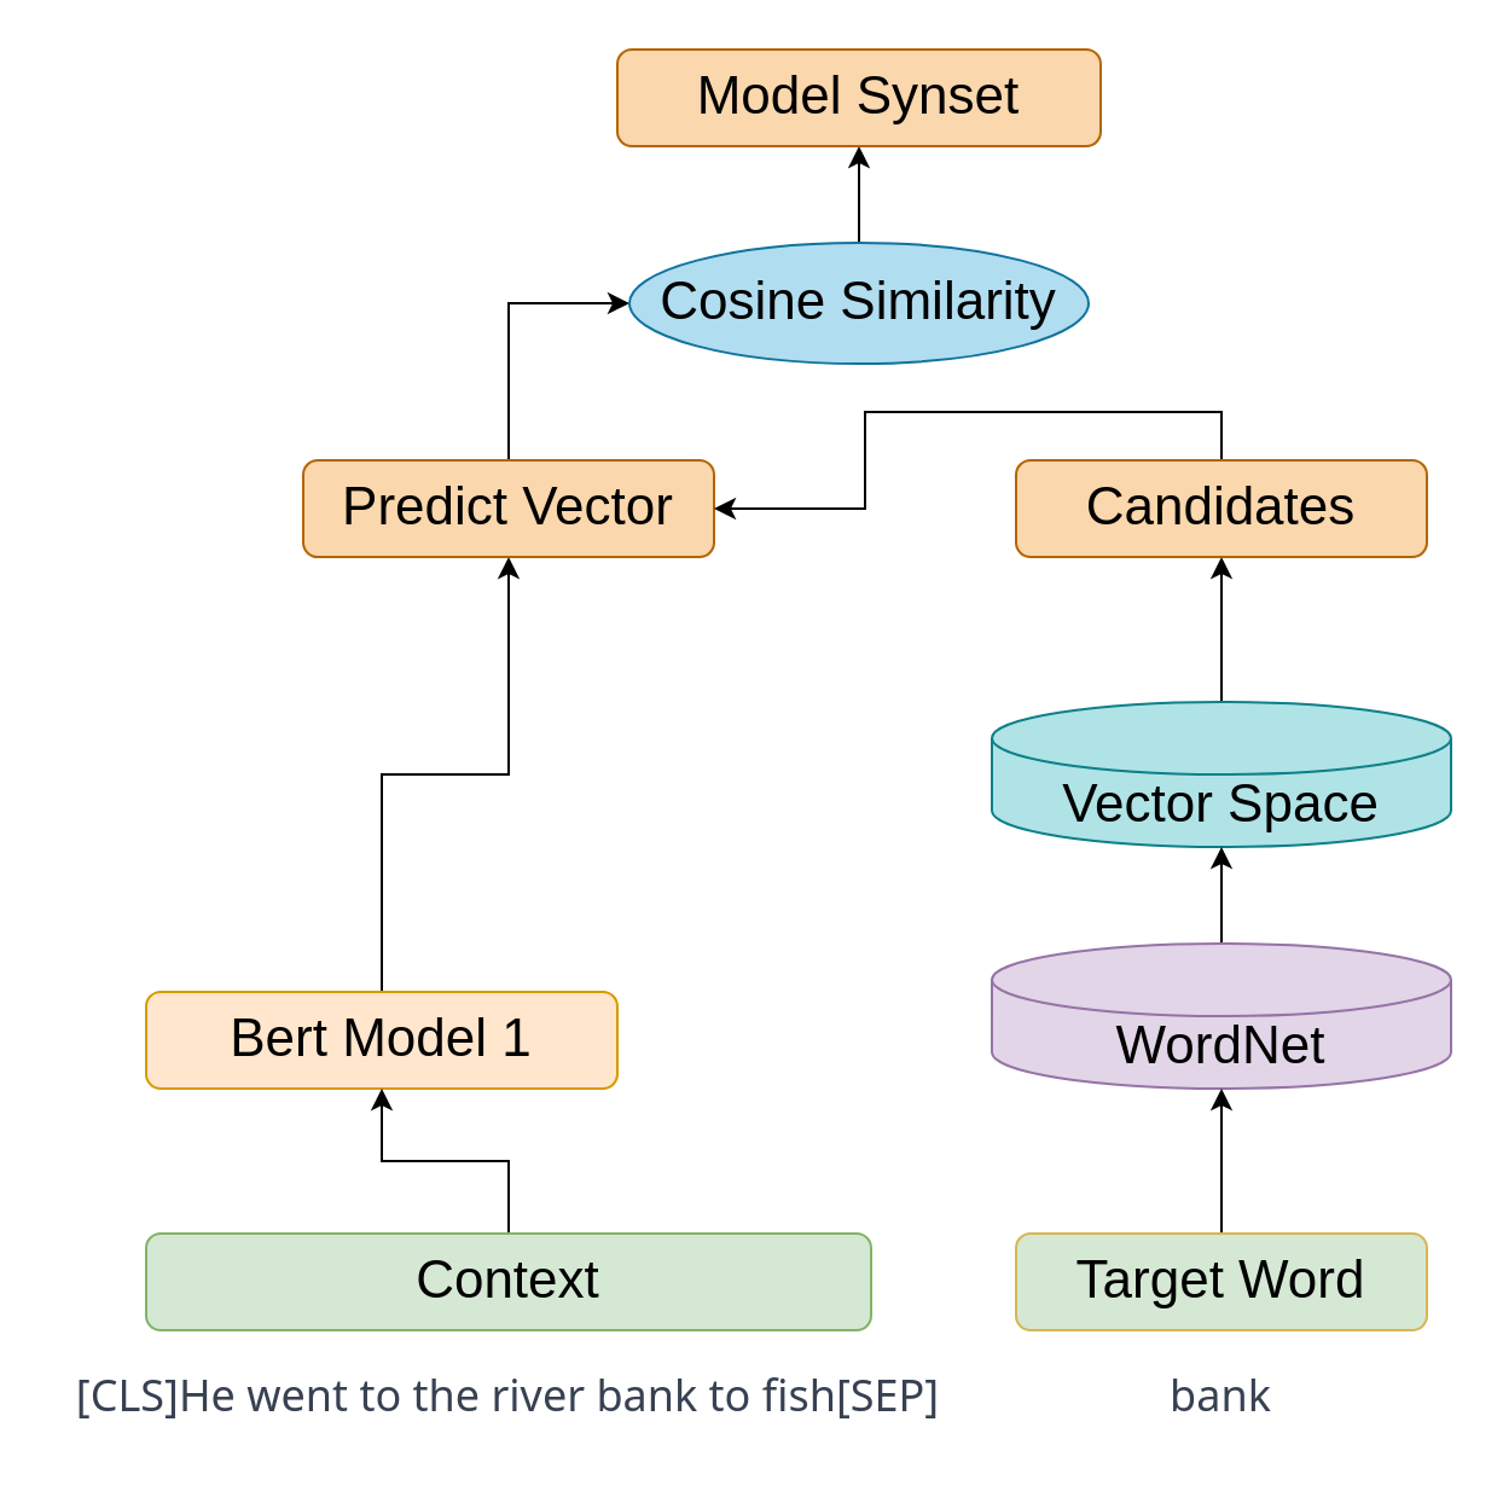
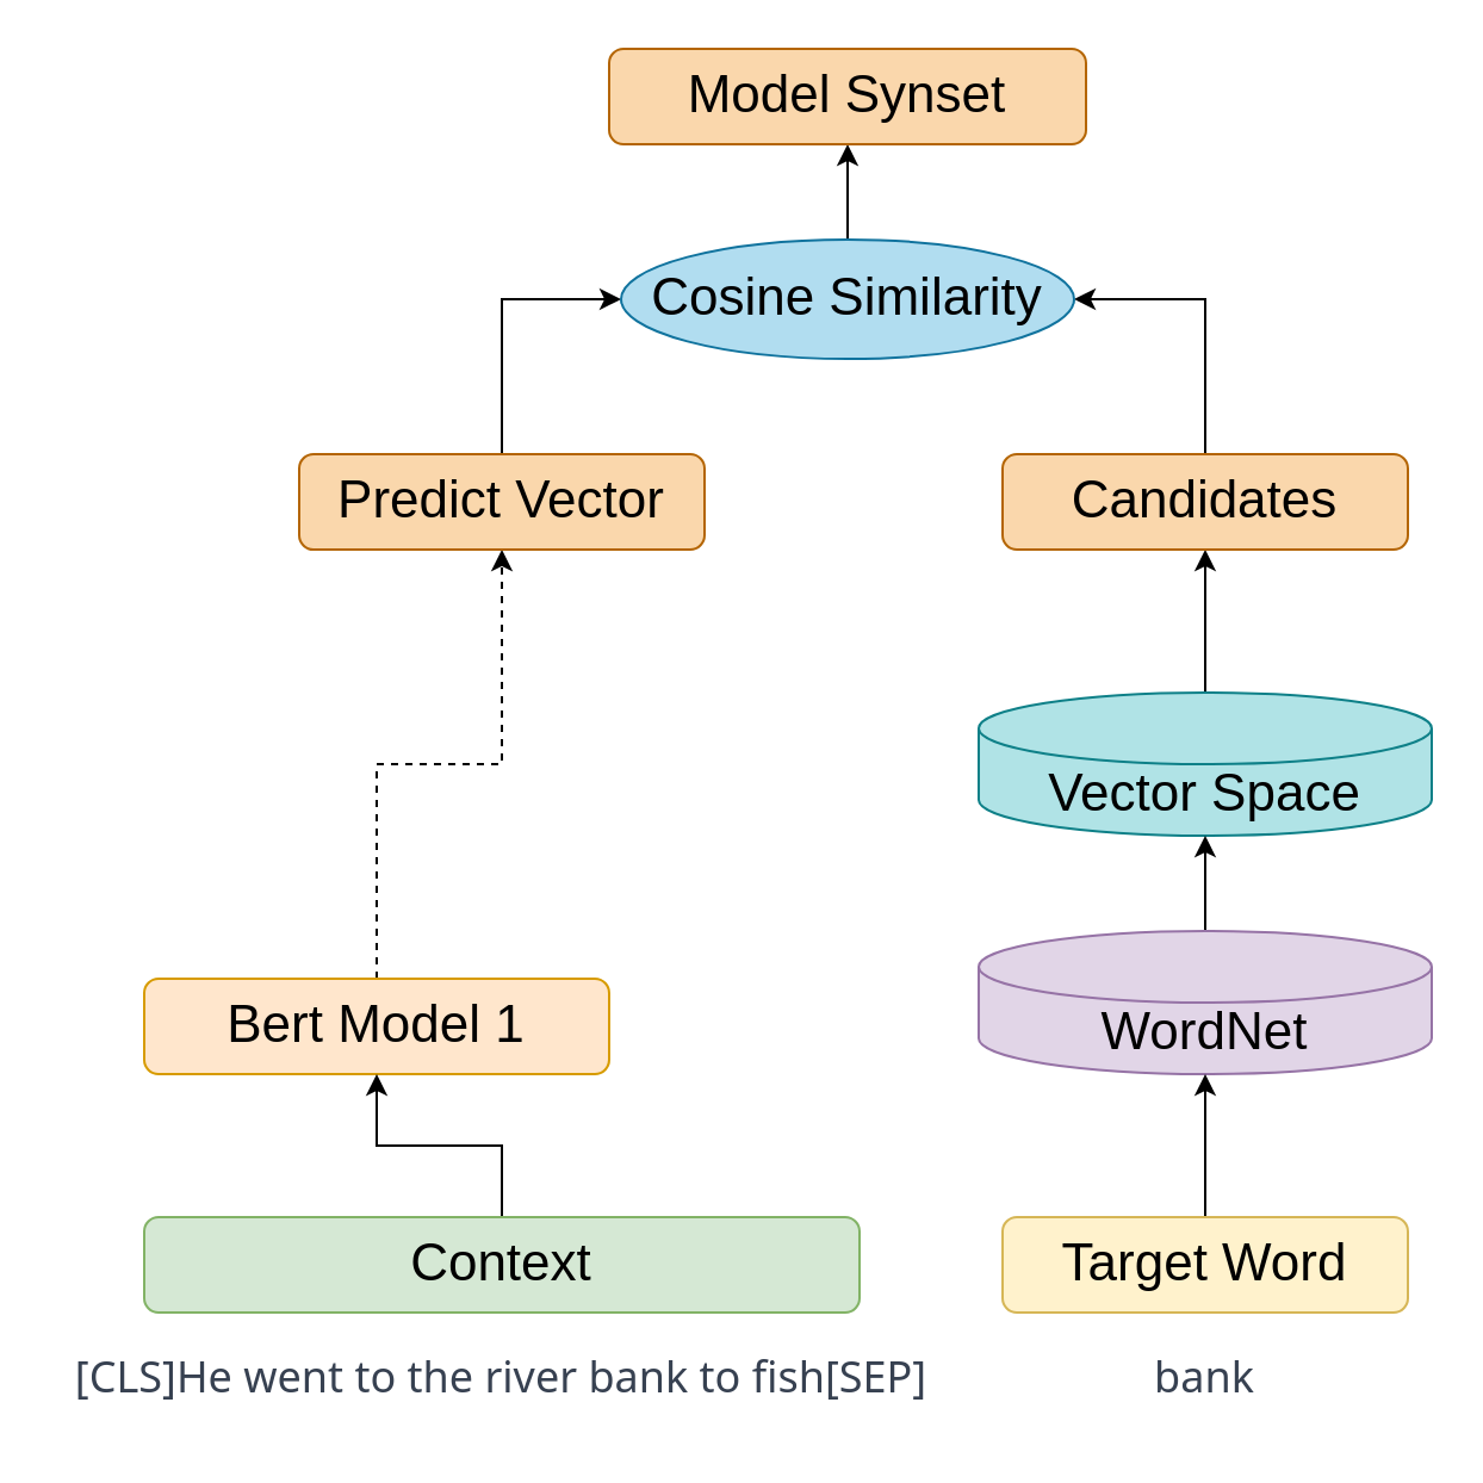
  <mxCell id="0" />
  <mxCell id="1" parent="0" />
- <mxCell id="2" style="edgeStyle=orthogonalEdgeStyle;rounded=0;orthogonalLoop=1;jettySize=auto;html=1;exitX=0.5;exitY=0;exitDx=0;exitDy=0;entryX=0.5;entryY=1;entryDx=0;entryDy=0;" edge="1" parent="1" source="3" target="13"><mxGeometry relative="1" as="geometry" /></mxCell>
+ <mxCell id="2" style="edgeStyle=orthogonalEdgeStyle;rounded=0;orthogonalLoop=1;jettySize=auto;html=1;exitX=0.5;exitY=0;exitDx=0;exitDy=0;entryX=0.5;entryY=1;entryDx=0;entryDy=0;dashed=1;" edge="1" parent="1" source="3" target="13"><mxGeometry relative="1" as="geometry" /></mxCell>
  <mxCell id="3" value="&lt;font style=&quot;font-size: 22px;&quot;&gt;Bert Model 1&lt;/font&gt;" style="rounded=1;whiteSpace=wrap;html=1;fillColor=#ffe6cc;strokeColor=#d79b00;" vertex="1" parent="1"><mxGeometry x="60" y="410" width="195" height="40" as="geometry" /></mxCell>
  <mxCell id="4" value="" style="edgeStyle=orthogonalEdgeStyle;rounded=0;orthogonalLoop=1;jettySize=auto;html=1;" edge="1" parent="1" source="5" target="15"><mxGeometry relative="1" as="geometry" /></mxCell>
  <mxCell id="5" value="&lt;font style=&quot;font-size: 22px;&quot;&gt;Vector Space&lt;/font&gt;" style="shape=cylinder3;whiteSpace=wrap;html=1;boundedLbl=1;backgroundOutline=1;size=15;fillColor=#b0e3e6;strokeColor=#0e8088;" vertex="1" parent="1"><mxGeometry x="410" y="290" width="190" height="60" as="geometry" /></mxCell>
  <mxCell id="6" value="" style="edgeStyle=orthogonalEdgeStyle;rounded=0;orthogonalLoop=1;jettySize=auto;html=1;" edge="1" parent="1" source="7" target="3"><mxGeometry relative="1" as="geometry" /></mxCell>
  <mxCell id="7" value="&lt;font style=&quot;font-size: 22px;&quot;&gt;Context&lt;/font&gt;" style="rounded=1;whiteSpace=wrap;html=1;fillColor=#d5e8d4;strokeColor=#82b366;" vertex="1" parent="1"><mxGeometry x="60" y="510" width="300" height="40" as="geometry" /></mxCell>
  <mxCell id="8" value="" style="edgeStyle=orthogonalEdgeStyle;rounded=0;orthogonalLoop=1;jettySize=auto;html=1;" edge="1" parent="1" source="9" target="5"><mxGeometry relative="1" as="geometry" /></mxCell>
  <mxCell id="9" value="&lt;font style=&quot;font-size: 22px;&quot;&gt;WordNet&lt;/font&gt;" style="shape=cylinder3;whiteSpace=wrap;html=1;boundedLbl=1;backgroundOutline=1;size=15;fillColor=#e1d5e7;strokeColor=#9673a6;" vertex="1" parent="1"><mxGeometry x="410" y="390" width="190" height="60" as="geometry" /></mxCell>
  <mxCell id="10" value="" style="edgeStyle=orthogonalEdgeStyle;rounded=0;orthogonalLoop=1;jettySize=auto;html=1;" edge="1" parent="1" source="11" target="9"><mxGeometry relative="1" as="geometry" /></mxCell>
- <mxCell id="11" value="&lt;font style=&quot;font-size: 22px;&quot;&gt;Target Word&lt;/font&gt;" style="rounded=1;whiteSpace=wrap;html=1;fillColor=#d5e8d4;strokeColor=#d6b656;" vertex="1" parent="1"><mxGeometry x="420" y="510" width="170" height="40" as="geometry" /></mxCell>
+ <mxCell id="11" value="&lt;font style=&quot;font-size: 22px;&quot;&gt;Target Word&lt;/font&gt;" style="rounded=1;whiteSpace=wrap;html=1;fillColor=#fff2cc;strokeColor=#d6b656;" vertex="1" parent="1"><mxGeometry x="420" y="510" width="170" height="40" as="geometry" /></mxCell>
  <mxCell id="12" style="edgeStyle=orthogonalEdgeStyle;rounded=0;orthogonalLoop=1;jettySize=auto;html=1;exitX=0.5;exitY=0;exitDx=0;exitDy=0;entryX=0;entryY=0.5;entryDx=0;entryDy=0;" edge="1" parent="1" source="13" target="17"><mxGeometry relative="1" as="geometry" /></mxCell>
  <mxCell id="13" value="&lt;font style=&quot;font-size: 22px;&quot;&gt;Predict Vector&lt;/font&gt;" style="rounded=1;whiteSpace=wrap;html=1;fillColor=#fad7ac;strokeColor=#b46504;" vertex="1" parent="1"><mxGeometry x="125" y="190" width="170" height="40" as="geometry" /></mxCell>
- <mxCell id="14" style="edgeStyle=orthogonalEdgeStyle;rounded=0;orthogonalLoop=1;jettySize=auto;html=1;exitX=0.5;exitY=0;exitDx=0;exitDy=0;" edge="1" parent="1" source="15" target="13"><mxGeometry relative="1" as="geometry" /></mxCell>
+ <mxCell id="14" style="edgeStyle=orthogonalEdgeStyle;rounded=0;orthogonalLoop=1;jettySize=auto;html=1;exitX=0.5;exitY=0;exitDx=0;exitDy=0;entryX=1;entryY=0.5;entryDx=0;entryDy=0;" edge="1" parent="1" source="15" target="17"><mxGeometry relative="1" as="geometry" /></mxCell>
  <mxCell id="15" value="&lt;span style=&quot;font-size: 22px;&quot;&gt;Candidates&lt;/span&gt;" style="rounded=1;whiteSpace=wrap;html=1;fillColor=#fad7ac;strokeColor=#b46504;" vertex="1" parent="1"><mxGeometry x="420" y="190" width="170" height="40" as="geometry" /></mxCell>
  <mxCell id="16" value="" style="edgeStyle=orthogonalEdgeStyle;rounded=0;orthogonalLoop=1;jettySize=auto;html=1;" edge="1" parent="1" source="17" target="18"><mxGeometry relative="1" as="geometry" /></mxCell>
  <mxCell id="17" value="&lt;font style=&quot;font-size: 22px;&quot;&gt;Cosine Similarity&lt;/font&gt;" style="ellipse;whiteSpace=wrap;html=1;fillColor=#b1ddf0;strokeColor=#10739e;" vertex="1" parent="1"><mxGeometry x="260" width="190" height="50" as="geometry" y="100" /></mxCell>
  <mxCell id="18" value="&lt;span style=&quot;font-size: 22px;&quot;&gt;Model Synset&lt;/span&gt;" style="rounded=1;whiteSpace=wrap;html=1;fillColor=#fad7ac;strokeColor=#b46504;" vertex="1" parent="1"><mxGeometry x="255" y="20" width="200" height="40" as="geometry" /></mxCell>
  <mxCell id="19" value="&lt;span style=&quot;color: rgb(55, 65, 81); font-family: Söhne, ui-sans-serif, system-ui, -apple-system, &amp;quot;Segoe UI&amp;quot;, Roboto, Ubuntu, Cantarell, &amp;quot;Noto Sans&amp;quot;, sans-serif, &amp;quot;Helvetica Neue&amp;quot;, Arial, &amp;quot;Apple Color Emoji&amp;quot;, &amp;quot;Segoe UI Emoji&amp;quot;, &amp;quot;Segoe UI Symbol&amp;quot;, &amp;quot;Noto Color Emoji&amp;quot;; font-style: normal; font-variant-ligatures: normal; font-variant-caps: normal; font-weight: 400; letter-spacing: normal; orphans: 2; text-indent: 0px; text-transform: none; widows: 2; word-spacing: 0px; -webkit-text-stroke-width: 0px; text-decoration-thickness: initial; text-decoration-style: initial; text-decoration-color: initial; float: none; display: inline !important;&quot;&gt;&lt;font style=&quot;font-size: 18px;&quot;&gt;[CLS]He went to the river bank to fish[SEP]&lt;/font&gt;&lt;/span&gt;" style="text;whiteSpace=wrap;html=1;align=center;" vertex="1" parent="1"><mxGeometry x="20" y="560" width="380" height="40" as="geometry" /></mxCell>
  <mxCell id="20" value="&lt;span style=&quot;color: rgb(55, 65, 81); font-family: Söhne, ui-sans-serif, system-ui, -apple-system, &amp;quot;Segoe UI&amp;quot;, Roboto, Ubuntu, Cantarell, &amp;quot;Noto Sans&amp;quot;, sans-serif, &amp;quot;Helvetica Neue&amp;quot;, Arial, &amp;quot;Apple Color Emoji&amp;quot;, &amp;quot;Segoe UI Emoji&amp;quot;, &amp;quot;Segoe UI Symbol&amp;quot;, &amp;quot;Noto Color Emoji&amp;quot;; font-style: normal; font-variant-ligatures: normal; font-variant-caps: normal; font-weight: 400; letter-spacing: normal; orphans: 2; text-indent: 0px; text-transform: none; widows: 2; word-spacing: 0px; -webkit-text-stroke-width: 0px; text-decoration-thickness: initial; text-decoration-style: initial; text-decoration-color: initial; float: none; display: inline !important;&quot;&gt;&lt;font style=&quot;font-size: 18px;&quot;&gt;bank&lt;/font&gt;&lt;/span&gt;" style="text;whiteSpace=wrap;html=1;align=center;" vertex="1" parent="1"><mxGeometry x="480" y="560" width="50" height="40" as="geometry" /></mxCell>
